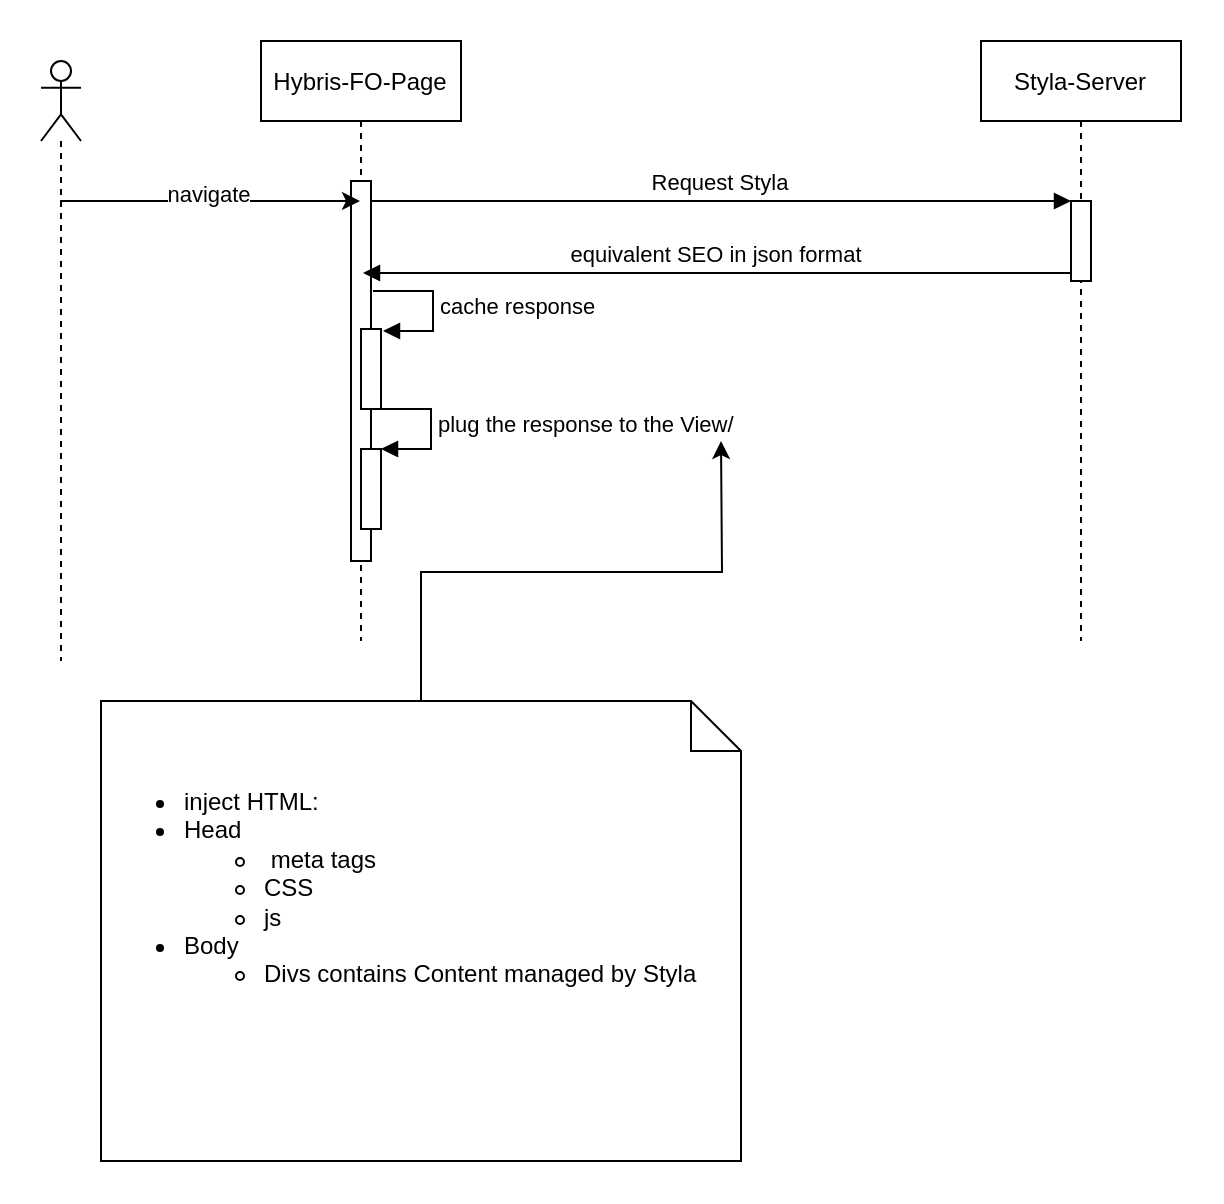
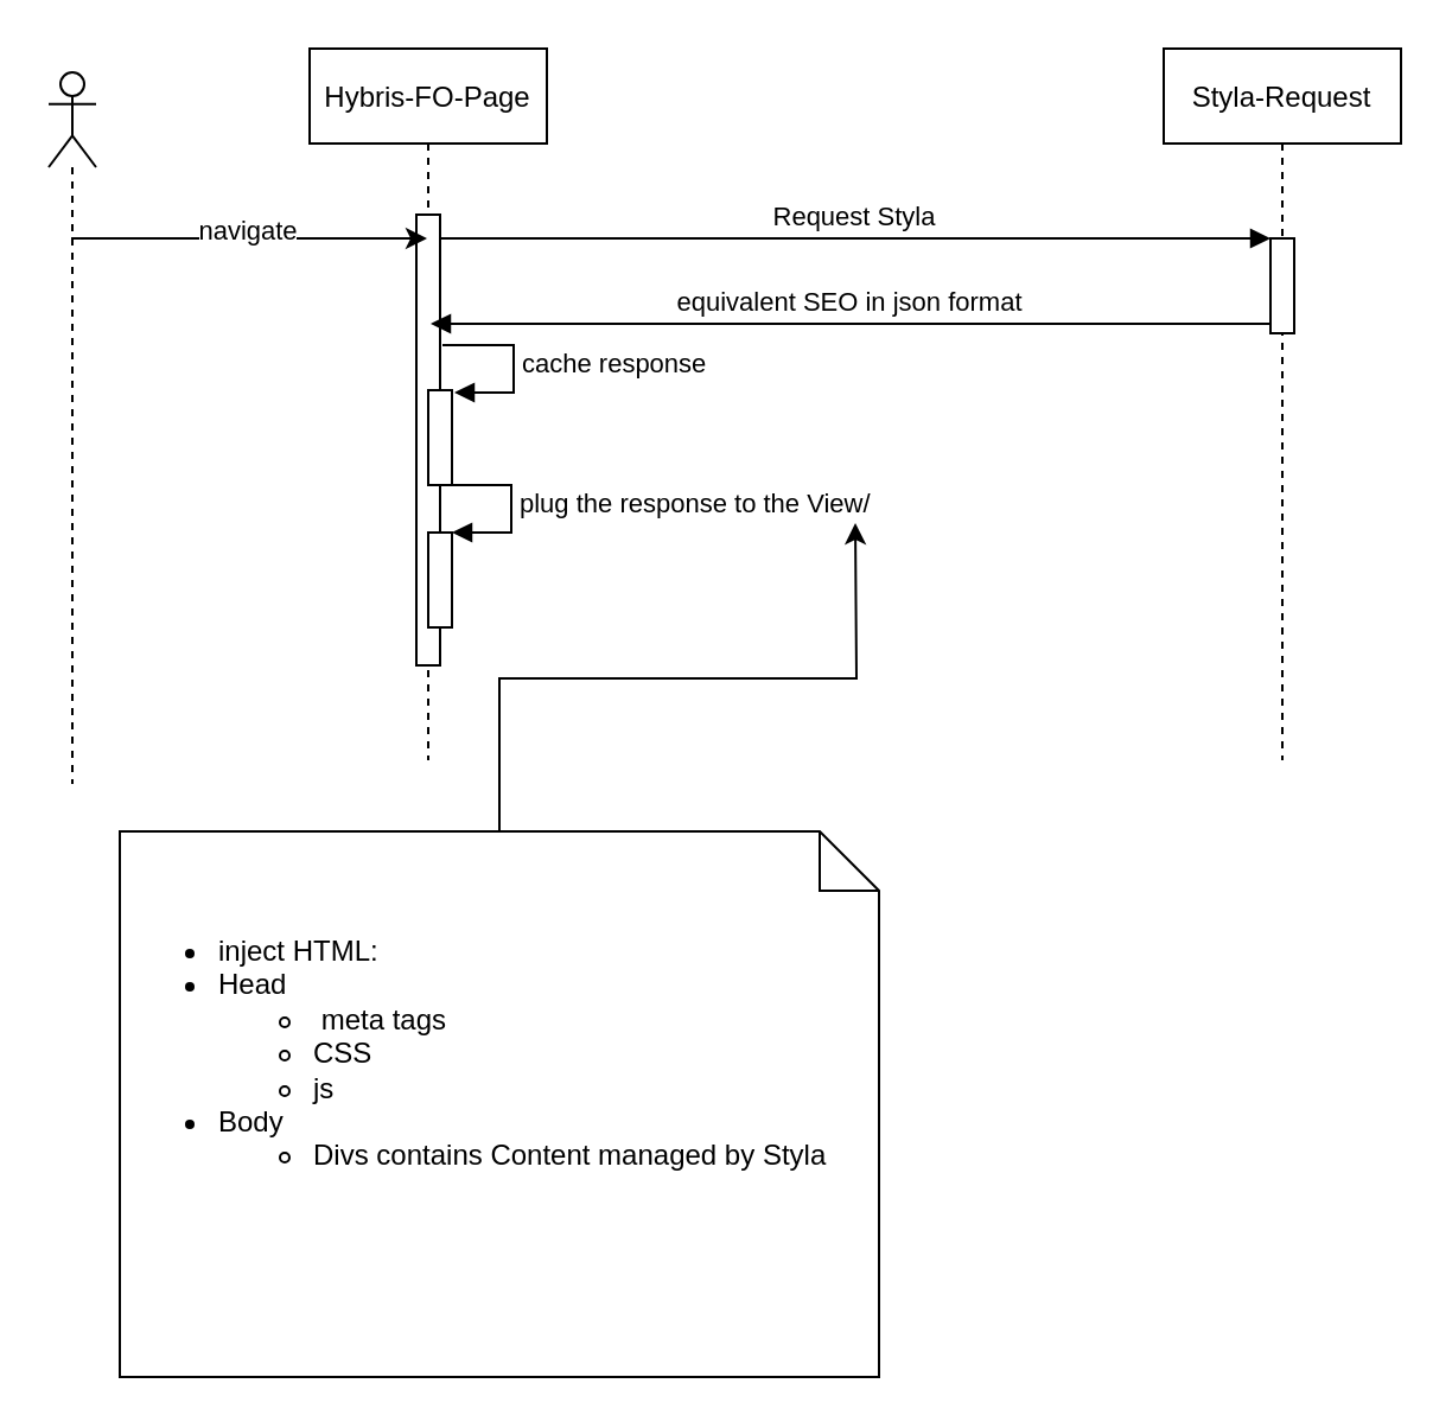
  <mxCell id="0" />
  <mxCell id="1" parent="0" />
  <mxCell id="2" value="Hybris-FO-Page" style="shape=umlLifeline;perimeter=lifelinePerimeter;container=1;collapsible=0;recursiveResize=0;rounded=0;shadow=0;strokeWidth=1;fontStyle=0" parent="1" vertex="1"><mxGeometry x="130" y="20" width="100" height="300" as="geometry" /></mxCell>
  <mxCell id="3" value="" style="points=[];perimeter=orthogonalPerimeter;rounded=0;shadow=0;strokeWidth=1;fontStyle=0" parent="2" vertex="1"><mxGeometry x="45" y="70" width="10" height="190" as="geometry" /></mxCell>
  <mxCell id="4" value="" style="html=1;points=[];perimeter=orthogonalPerimeter;fontStyle=0" vertex="1" parent="2"><mxGeometry x="50" y="144" width="10" height="40" as="geometry" /></mxCell>
  <mxCell id="5" value="cache response" style="edgeStyle=orthogonalEdgeStyle;html=1;align=left;spacingLeft=2;endArrow=block;rounded=0;entryX=1;entryY=0;fontStyle=0" edge="1" parent="2"><mxGeometry relative="1" as="geometry"><mxPoint x="56" y="125" as="sourcePoint" /><Array as="points"><mxPoint x="86" y="125" /></Array><mxPoint x="61" y="145" as="targetPoint" /></mxGeometry></mxCell>
  <mxCell id="6" value="" style="html=1;points=[];perimeter=orthogonalPerimeter;fontStyle=0" vertex="1" parent="2"><mxGeometry x="50" y="204" width="10" height="40" as="geometry" /></mxCell>
  <mxCell id="7" value="plug the response to the View/ " style="edgeStyle=orthogonalEdgeStyle;html=1;align=left;spacingLeft=2;endArrow=block;rounded=0;entryX=1;entryY=0;fontStyle=0" edge="1" target="6" parent="2"><mxGeometry relative="1" as="geometry"><mxPoint x="55" y="184" as="sourcePoint" /><Array as="points"><mxPoint x="85" y="184" /></Array></mxGeometry></mxCell>
- <mxCell id="8" value="Styla-Server" style="shape=umlLifeline;perimeter=lifelinePerimeter;container=1;collapsible=0;recursiveResize=0;rounded=0;shadow=0;strokeWidth=1;fontStyle=0" parent="1" vertex="1"><mxGeometry x="490" y="20" width="100" height="300" as="geometry" /></mxCell>
+ <mxCell id="8" value="Styla-Request" style="shape=umlLifeline;perimeter=lifelinePerimeter;container=1;collapsible=0;recursiveResize=0;rounded=0;shadow=0;strokeWidth=1;fontStyle=0" parent="1" vertex="1"><mxGeometry x="490" y="20" width="100" height="300" as="geometry" /></mxCell>
  <mxCell id="9" value="" style="points=[];perimeter=orthogonalPerimeter;rounded=0;shadow=0;strokeWidth=1;fontStyle=0" parent="8" vertex="1"><mxGeometry x="45" y="80" width="10" height="40" as="geometry" /></mxCell>
  <mxCell id="10" value="Request Styla" style="verticalAlign=bottom;endArrow=block;entryX=0;entryY=0;shadow=0;strokeWidth=1;fontStyle=0" parent="1" source="3" target="9" edge="1"><mxGeometry relative="1" as="geometry"><mxPoint x="285" y="100" as="sourcePoint" /></mxGeometry></mxCell>
  <mxCell id="11" value="equivalent SEO in json format" style="verticalAlign=bottom;endArrow=block;shadow=0;strokeWidth=1;fontStyle=0" parent="1" edge="1"><mxGeometry relative="1" as="geometry"><mxPoint x="535" y="136" as="sourcePoint" /><mxPoint x="181" y="136" as="targetPoint" /></mxGeometry></mxCell>
  <mxCell id="12" style="edgeStyle=orthogonalEdgeStyle;rounded=0;orthogonalLoop=1;jettySize=auto;html=1;fontStyle=0" edge="1" parent="1" source="14" target="2"><mxGeometry relative="1" as="geometry"><Array as="points"><mxPoint x="100" y="100" /><mxPoint x="100" y="100" /></Array></mxGeometry></mxCell>
  <mxCell id="13" value="navigate" style="edgeLabel;html=1;align=center;verticalAlign=middle;resizable=0;points=[];fontStyle=0" vertex="1" connectable="0" parent="12"><mxGeometry x="-0.02" y="4" relative="1" as="geometry"><mxPoint as="offset" /></mxGeometry></mxCell>
  <mxCell id="14" value="" style="shape=umlLifeline;participant=umlActor;perimeter=lifelinePerimeter;whiteSpace=wrap;html=1;container=1;collapsible=0;recursiveResize=0;verticalAlign=top;spacingTop=36;outlineConnect=0;fontStyle=0" vertex="1" parent="1"><mxGeometry x="20" y="30" width="20" height="300" as="geometry" /></mxCell>
  <mxCell id="15" style="edgeStyle=orthogonalEdgeStyle;rounded=0;orthogonalLoop=1;jettySize=auto;html=1;" edge="1" parent="1" source="16"><mxGeometry relative="1" as="geometry"><mxPoint x="360" y="220" as="targetPoint" /></mxGeometry></mxCell>
  <mxCell id="16" value="&lt;div align=&quot;left&quot;&gt;&lt;ul&gt;&lt;li&gt;inject HTML: &lt;br&gt;&lt;/li&gt;&lt;li&gt;Head&lt;br&gt;&lt;/li&gt;&lt;ul&gt;&lt;li&gt;&amp;nbsp;meta tags&lt;/li&gt;&lt;li&gt;CSS&lt;/li&gt;&lt;li&gt;js&lt;/li&gt;&lt;/ul&gt;&lt;li&gt;Body&lt;/li&gt;&lt;ul&gt;&lt;li&gt;Divs contains Content managed by Styla &lt;br&gt;&lt;/li&gt;&lt;/ul&gt;&lt;/ul&gt;&lt;/div&gt;" style="shape=note2;boundedLbl=1;whiteSpace=wrap;html=1;size=25;verticalAlign=top;align=left;fontStyle=0" vertex="1" parent="1"><mxGeometry x="50" y="350" width="320" height="230" as="geometry" /></mxCell>
